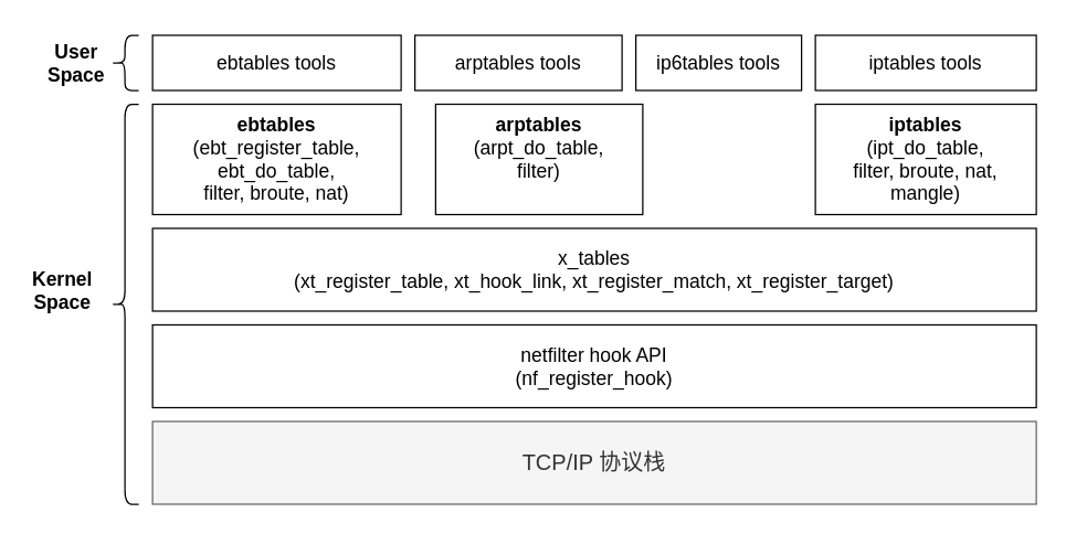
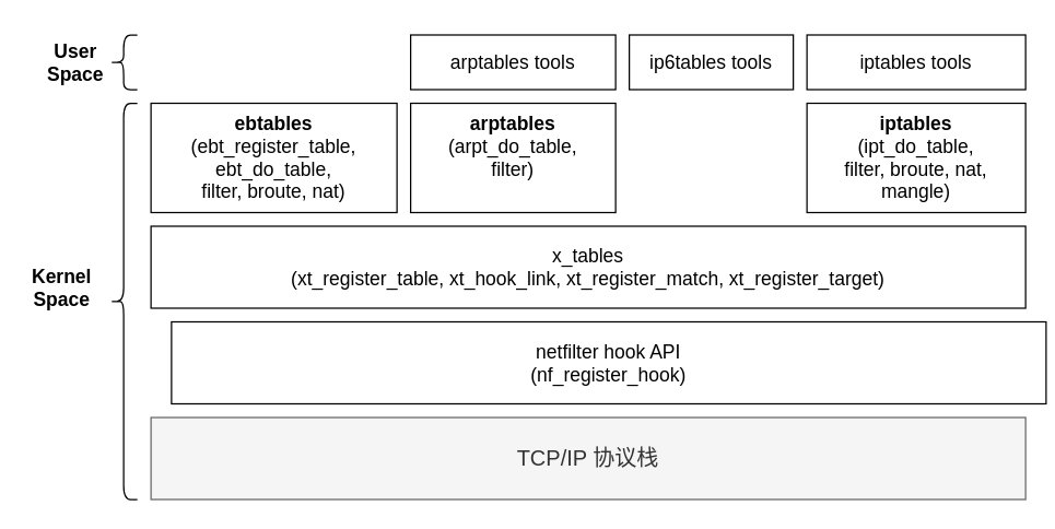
  <mxCell id="0" />
  <mxCell id="1" parent="0" />
  <mxCell id="2" value="TCP/IP 协议栈" style="rounded=0;whiteSpace=wrap;html=1;fillColor=#f5f5f5;fontColor=#333333;strokeColor=#666666;fontSize=16;" vertex="1" parent="1"><mxGeometry x="110" y="305" width="640" height="60" as="geometry" /></mxCell>
- <mxCell id="3" value="netfilter hook API&lt;br style=&quot;font-size: 14px;&quot;&gt;(nf_register_hook)" style="rounded=0;whiteSpace=wrap;html=1;fontSize=14;" vertex="1" parent="1"><mxGeometry x="110" y="235" width="640" height="60" as="geometry" /></mxCell>
+ <mxCell id="3" value="netfilter hook API&lt;br style=&quot;font-size: 14px;&quot;&gt;(nf_register_hook)" style="rounded=0;whiteSpace=wrap;html=1;fontSize=14;" vertex="1" parent="1"><mxGeometry x="125" y="235" width="640" height="60" as="geometry" /></mxCell>
  <mxCell id="4" value="x_tables&lt;br style=&quot;font-size: 14px;&quot;&gt;(xt_register_table, xt_hook_link, xt_register_match, xt_register_target)" style="rounded=0;whiteSpace=wrap;html=1;fontSize=14;" vertex="1" parent="1"><mxGeometry x="110" y="165" width="640" height="60" as="geometry" /></mxCell>
  <mxCell id="5" value="&lt;b&gt;ebtables&lt;/b&gt;&lt;br&gt;(ebt_register_table,&lt;br&gt;ebt_do_table,&lt;br&gt;filter, broute, nat)" style="rounded=0;whiteSpace=wrap;html=1;verticalAlign=top;fontSize=14;" vertex="1" parent="1"><mxGeometry x="110" y="75" width="180" height="80" as="geometry" /></mxCell>
- <mxCell id="6" value="&lt;b style=&quot;font-size: 14px;&quot;&gt;arptables&lt;/b&gt;&lt;br style=&quot;font-size: 14px;&quot;&gt;(arpt_do_table,&lt;br style=&quot;font-size: 14px;&quot;&gt;filter)" style="rounded=0;whiteSpace=wrap;html=1;verticalAlign=top;fontSize=14;" vertex="1" parent="1"><mxGeometry x="315" y="75" width="150" height="80" as="geometry" /></mxCell>
+ <mxCell id="6" value="&lt;b style=&quot;font-size: 14px;&quot;&gt;arptables&lt;/b&gt;&lt;br style=&quot;font-size: 14px;&quot;&gt;(arpt_do_table,&lt;br style=&quot;font-size: 14px;&quot;&gt;filter)" style="rounded=0;whiteSpace=wrap;html=1;verticalAlign=top;fontSize=14;" vertex="1" parent="1"><mxGeometry x="300" y="75" width="150" height="80" as="geometry" /></mxCell>
  <mxCell id="7" value="&lt;b style=&quot;font-size: 14px;&quot;&gt;iptables&lt;/b&gt;&lt;br style=&quot;font-size: 14px;&quot;&gt;(ipt_do_table,&lt;br style=&quot;font-size: 14px;&quot;&gt;filter, broute, nat, mangle)" style="rounded=0;whiteSpace=wrap;html=1;verticalAlign=top;fontSize=14;" vertex="1" parent="1"><mxGeometry x="590" y="75" width="160" height="80" as="geometry" /></mxCell>
- <mxCell id="8" value="ebtables tools" style="rounded=0;whiteSpace=wrap;html=1;fontSize=14;" vertex="1" parent="1"><mxGeometry x="110" y="25" width="180" height="40" as="geometry" /></mxCell>
  <mxCell id="9" value="" style="shape=curlyBracket;whiteSpace=wrap;html=1;rounded=1;" vertex="1" parent="1"><mxGeometry x="80" y="75" width="20" height="290" as="geometry" /></mxCell>
  <mxCell id="10" value="arptables tools" style="rounded=0;whiteSpace=wrap;html=1;fontSize=14;" vertex="1" parent="1"><mxGeometry x="300" y="25" width="150" height="40" as="geometry" /></mxCell>
  <mxCell id="11" value="ip6tables tools" style="rounded=0;whiteSpace=wrap;html=1;fontSize=14;" vertex="1" parent="1"><mxGeometry x="460" y="25" width="120" height="40" as="geometry" /></mxCell>
  <mxCell id="12" value="iptables tools" style="rounded=0;whiteSpace=wrap;html=1;fontSize=14;" vertex="1" parent="1"><mxGeometry x="590" y="25" width="160" height="40" as="geometry" /></mxCell>
  <mxCell id="13" value="Kernel &lt;br style=&quot;font-size: 14px;&quot;&gt;Space" style="text;html=1;strokeColor=none;fillColor=none;align=center;verticalAlign=middle;whiteSpace=wrap;rounded=0;fontSize=14;fontStyle=1" vertex="1" parent="1"><mxGeometry x="20" y="185" width="50" height="50" as="geometry" /></mxCell>
  <mxCell id="14" value="User&lt;br style=&quot;font-size: 14px;&quot;&gt;Space" style="text;html=1;strokeColor=none;fillColor=none;align=center;verticalAlign=middle;whiteSpace=wrap;rounded=0;fontSize=14;fontStyle=1" vertex="1" parent="1"><mxGeometry x="30" y="20" width="50" height="50" as="geometry" /></mxCell>
  <mxCell id="15" value="" style="shape=curlyBracket;whiteSpace=wrap;html=1;rounded=1;" vertex="1" parent="1"><mxGeometry x="80" y="25" width="20" height="40" as="geometry" /></mxCell>
